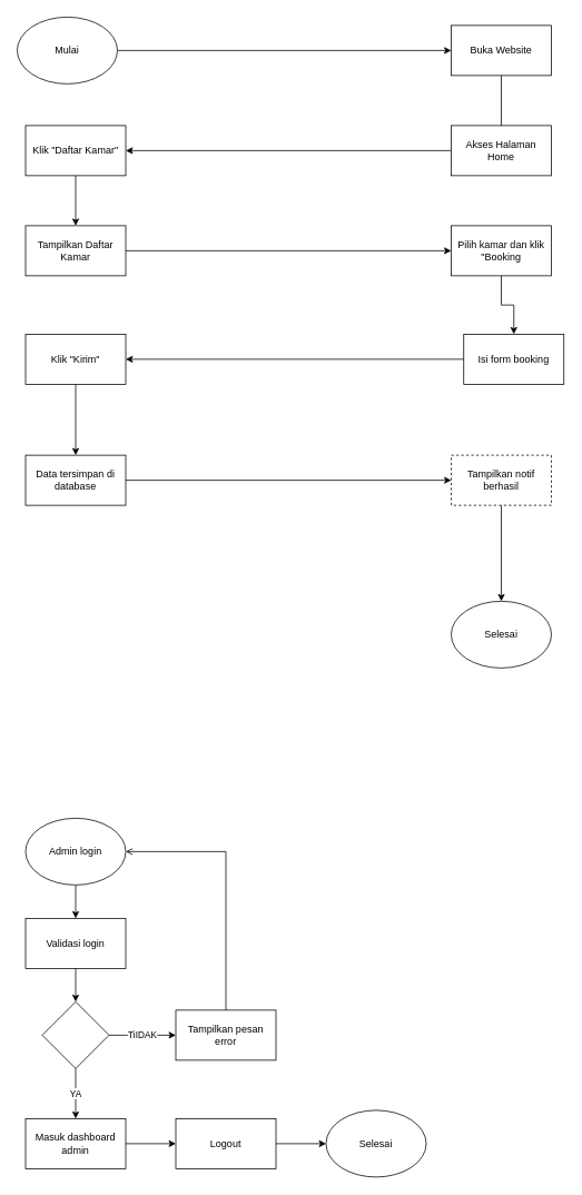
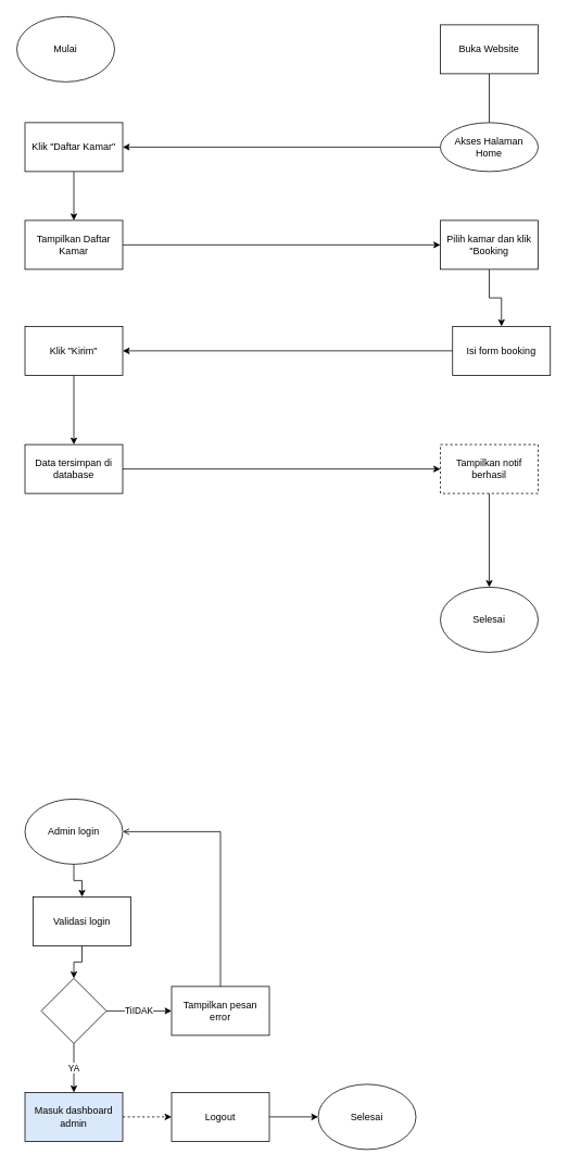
  <mxCell id="0" />
  <mxCell id="1" parent="0" />
- <mxCell id="2" style="edgeStyle=orthogonalEdgeStyle;rounded=0;orthogonalLoop=1;jettySize=auto;html=1;entryX=0;entryY=0.5;entryDx=0;entryDy=0;" edge="1" parent="1" source="3" target="5"><mxGeometry relative="1" as="geometry" /></mxCell>
  <mxCell id="3" value="Mulai" style="ellipse;whiteSpace=wrap;html=1;" parent="1" vertex="1"><mxGeometry x="20" y="20" width="120" height="80" as="geometry" /></mxCell>
  <mxCell id="4" style="edgeStyle=orthogonalEdgeStyle;rounded=0;orthogonalLoop=1;jettySize=auto;html=1;endArrow=none;" edge="1" parent="1" source="5" target="7"><mxGeometry relative="1" as="geometry" /></mxCell>
  <mxCell id="5" value="Buka Website" style="rounded=0;whiteSpace=wrap;html=1;" parent="1" vertex="1"><mxGeometry x="540" y="30" width="120" height="60" as="geometry" /></mxCell>
  <mxCell id="6" style="edgeStyle=orthogonalEdgeStyle;rounded=0;orthogonalLoop=1;jettySize=auto;html=1;entryX=1;entryY=0.5;entryDx=0;entryDy=0;" edge="1" parent="1" source="7" target="9"><mxGeometry relative="1" as="geometry" /></mxCell>
- <mxCell id="7" value="Akses Halaman Home" style="rounded=0;whiteSpace=wrap;html=1;" parent="1" vertex="1"><mxGeometry x="540" y="150" width="120" height="60" as="geometry" /></mxCell>
+ <mxCell id="7" value="Akses Halaman Home" style="ellipse;whiteSpace=wrap;html=1;" parent="1" vertex="1"><mxGeometry x="540" y="150" width="120" height="60" as="geometry" /></mxCell>
  <mxCell id="8" value="" style="edgeStyle=orthogonalEdgeStyle;rounded=0;orthogonalLoop=1;jettySize=auto;html=1;" parent="1" source="9" target="11" edge="1"><mxGeometry relative="1" as="geometry" /></mxCell>
  <mxCell id="9" value="Klik &quot;Daftar Kamar&quot;" style="rounded=0;whiteSpace=wrap;html=1;" parent="1" vertex="1"><mxGeometry x="30" y="150" width="120" height="60" as="geometry" /></mxCell>
  <mxCell id="10" value="" style="edgeStyle=orthogonalEdgeStyle;rounded=0;orthogonalLoop=1;jettySize=auto;html=1;" parent="1" source="11" target="13" edge="1"><mxGeometry relative="1" as="geometry" /></mxCell>
  <mxCell id="11" value="Tampilkan Daftar Kamar" style="rounded=0;whiteSpace=wrap;html=1;" parent="1" vertex="1"><mxGeometry x="30" y="270" width="120" height="60" as="geometry" /></mxCell>
  <mxCell id="12" value="" style="edgeStyle=orthogonalEdgeStyle;rounded=0;orthogonalLoop=1;jettySize=auto;html=1;" parent="1" source="13" target="15" edge="1"><mxGeometry relative="1" as="geometry" /></mxCell>
  <mxCell id="13" value="Pilih kamar dan klik&lt;br&gt;&quot;Booking" style="rounded=0;whiteSpace=wrap;html=1;" parent="1" vertex="1"><mxGeometry x="540" y="270" width="120" height="60" as="geometry" /></mxCell>
  <mxCell id="14" value="" style="edgeStyle=orthogonalEdgeStyle;rounded=0;orthogonalLoop=1;jettySize=auto;html=1;" parent="1" source="15" target="17" edge="1"><mxGeometry relative="1" as="geometry" /></mxCell>
  <mxCell id="15" value="Isi form booking" style="rounded=0;whiteSpace=wrap;html=1;" parent="1" vertex="1"><mxGeometry x="555" y="400" width="120" height="60" as="geometry" /></mxCell>
  <mxCell id="16" value="" style="edgeStyle=orthogonalEdgeStyle;rounded=0;orthogonalLoop=1;jettySize=auto;html=1;" parent="1" source="17" target="19" edge="1"><mxGeometry relative="1" as="geometry" /></mxCell>
  <mxCell id="17" value="Klik &quot;Kirim&quot;" style="rounded=0;whiteSpace=wrap;html=1;" parent="1" vertex="1"><mxGeometry x="30" y="400" width="120" height="60" as="geometry" /></mxCell>
  <mxCell id="18" value="" style="edgeStyle=orthogonalEdgeStyle;rounded=0;orthogonalLoop=1;jettySize=auto;html=1;" parent="1" source="19" target="21" edge="1"><mxGeometry relative="1" as="geometry" /></mxCell>
  <mxCell id="19" value="Data tersimpan di database" style="rounded=0;whiteSpace=wrap;html=1;" parent="1" vertex="1"><mxGeometry x="30" y="545" width="120" height="60" as="geometry" /></mxCell>
  <mxCell id="20" style="edgeStyle=orthogonalEdgeStyle;rounded=0;orthogonalLoop=1;jettySize=auto;html=1;entryX=0.5;entryY=0;entryDx=0;entryDy=0;" edge="1" parent="1" source="21" target="22"><mxGeometry relative="1" as="geometry" /></mxCell>
  <mxCell id="21" value="Tampilkan notif berhasil" style="rounded=0;whiteSpace=wrap;html=1;dashed=1;" parent="1" vertex="1"><mxGeometry x="540" y="545" width="120" height="60" as="geometry" /></mxCell>
  <mxCell id="22" value="Selesai" style="ellipse;whiteSpace=wrap;html=1;" parent="1" vertex="1"><mxGeometry x="540" y="720" width="120" height="80" as="geometry" /></mxCell>
  <mxCell id="23" value="" style="group" vertex="1" connectable="0" parent="1"><mxGeometry x="30" y="980" width="480" height="430" as="geometry" /></mxCell>
  <mxCell id="24" value="" style="edgeStyle=orthogonalEdgeStyle;rounded=0;orthogonalLoop=1;jettySize=auto;html=1;" parent="23" source="25" target="27" edge="1"><mxGeometry relative="1" as="geometry" /></mxCell>
  <mxCell id="25" value="Admin login" style="ellipse;whiteSpace=wrap;html=1;" parent="23" vertex="1"><mxGeometry width="120" height="80" as="geometry" /></mxCell>
  <mxCell id="26" value="" style="edgeStyle=orthogonalEdgeStyle;rounded=0;orthogonalLoop=1;jettySize=auto;html=1;" parent="23" source="27" target="30" edge="1"><mxGeometry relative="1" as="geometry" /></mxCell>
- <mxCell id="27" value="Validasi login" style="whiteSpace=wrap;html=1;" parent="23" vertex="1"><mxGeometry y="120" width="120" height="60" as="geometry" /></mxCell>
+ <mxCell id="27" value="Validasi login" style="whiteSpace=wrap;html=1;" parent="23" vertex="1"><mxGeometry x="10" y="120" width="120" height="60" as="geometry" /></mxCell>
  <mxCell id="28" value="YA" style="edgeStyle=orthogonalEdgeStyle;rounded=0;orthogonalLoop=1;jettySize=auto;html=1;" parent="23" source="30" target="31" edge="1"><mxGeometry relative="1" as="geometry" /></mxCell>
  <mxCell id="29" value="TiIDAK" style="edgeStyle=orthogonalEdgeStyle;rounded=0;orthogonalLoop=1;jettySize=auto;html=1;" parent="23" source="30" target="35" edge="1"><mxGeometry relative="1" as="geometry" /></mxCell>
  <mxCell id="30" value="" style="rhombus;whiteSpace=wrap;html=1;" parent="23" vertex="1"><mxGeometry x="20" y="220" width="80" height="80" as="geometry" /></mxCell>
- <mxCell id="31" value="Masuk dashboard admin" style="whiteSpace=wrap;html=1;" parent="23" vertex="1"><mxGeometry y="360" width="120" height="60" as="geometry" /></mxCell>
+ <mxCell id="31" value="Masuk dashboard admin" style="whiteSpace=wrap;html=1;fillColor=#dae8fc;" parent="23" vertex="1"><mxGeometry y="360" width="120" height="60" as="geometry" /></mxCell>
  <mxCell id="32" value="Logout" style="whiteSpace=wrap;html=1;" parent="23" vertex="1"><mxGeometry x="180" y="360" width="120" height="60" as="geometry" /></mxCell>
  <mxCell id="33" value="Selesai" style="ellipse;whiteSpace=wrap;html=1;" parent="23" vertex="1"><mxGeometry x="360" y="350" width="120" height="80" as="geometry" /></mxCell>
  <mxCell id="34" style="edgeStyle=orthogonalEdgeStyle;rounded=0;orthogonalLoop=1;jettySize=auto;html=1;exitX=0.5;exitY=0;exitDx=0;exitDy=0;entryX=1;entryY=0.5;entryDx=0;entryDy=0;endArrow=open;" parent="23" source="35" target="25" edge="1"><mxGeometry relative="1" as="geometry" /></mxCell>
  <mxCell id="35" value="Tampilkan pesan error" style="whiteSpace=wrap;html=1;" parent="23" vertex="1"><mxGeometry x="180" y="230" width="120" height="60" as="geometry" /></mxCell>
- <mxCell id="36" value="" style="edgeStyle=orthogonalEdgeStyle;rounded=0;orthogonalLoop=1;jettySize=auto;html=1;" parent="23" source="31" target="32" edge="1"><mxGeometry relative="1" as="geometry" /></mxCell>
+ <mxCell id="36" value="" style="edgeStyle=orthogonalEdgeStyle;rounded=0;orthogonalLoop=1;jettySize=auto;html=1;dashed=1;" parent="23" source="31" target="32" edge="1"><mxGeometry relative="1" as="geometry" /></mxCell>
  <mxCell id="37" value="" style="edgeStyle=orthogonalEdgeStyle;rounded=0;orthogonalLoop=1;jettySize=auto;html=1;" parent="23" source="32" target="33" edge="1"><mxGeometry relative="1" as="geometry"><mxPoint x="60" y="780" as="targetPoint" /></mxGeometry></mxCell>
